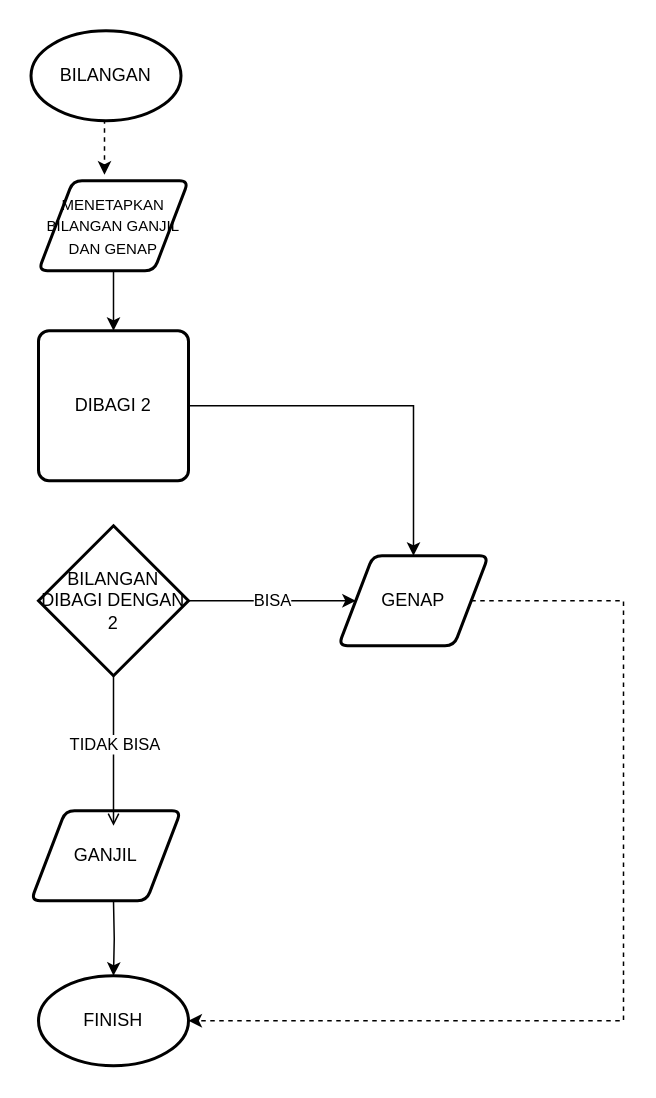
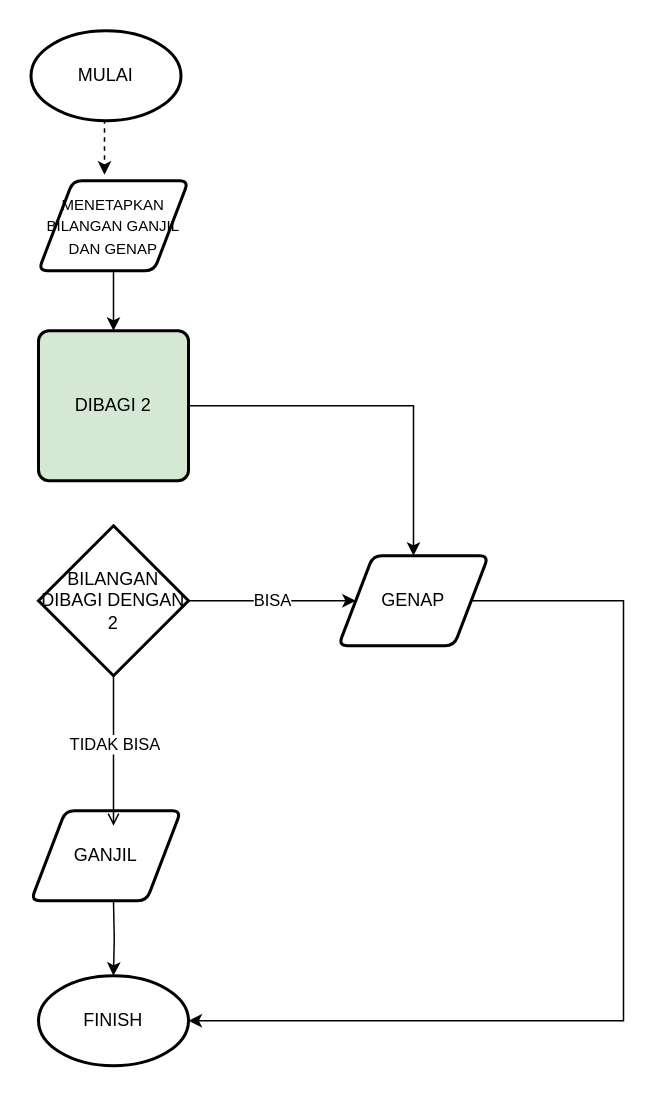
  <mxCell id="0" />
  <mxCell id="1" parent="0" />
- <mxCell id="2" value="BILANGAN" style="strokeWidth=2;html=1;shape=mxgraph.flowchart.start_1;whiteSpace=wrap;" vertex="1" parent="1"><mxGeometry x="20" y="20" width="100" height="60" as="geometry" /></mxCell>
+ <mxCell id="2" value="MULAI" style="strokeWidth=2;html=1;shape=mxgraph.flowchart.start_1;whiteSpace=wrap;" vertex="1" parent="1"><mxGeometry x="20" y="20" width="100" height="60" as="geometry" /></mxCell>
  <mxCell id="3" style="edgeStyle=orthogonalEdgeStyle;rounded=0;orthogonalLoop=1;jettySize=auto;html=1;exitX=0.5;exitY=1;exitDx=0;exitDy=0;entryX=0.5;entryY=0;entryDx=0;entryDy=0;" edge="1" parent="1" source="4" target="7"><mxGeometry relative="1" as="geometry" /></mxCell>
  <mxCell id="4" value="&lt;font style=&quot;font-size: 10px;&quot;&gt;MENETAPKAN BILANGAN GANJIL DAN GENAP&lt;br&gt;&lt;/font&gt;" style="shape=parallelogram;html=1;strokeWidth=2;perimeter=parallelogramPerimeter;whiteSpace=wrap;rounded=1;arcSize=12;size=0.23;" vertex="1" parent="1"><mxGeometry x="25" y="120" width="100" height="60" as="geometry" /></mxCell>
  <mxCell id="5" style="edgeStyle=orthogonalEdgeStyle;rounded=0;orthogonalLoop=1;jettySize=auto;html=1;exitX=0.5;exitY=1;exitDx=0;exitDy=0;exitPerimeter=0;entryX=0.44;entryY=-0.067;entryDx=0;entryDy=0;entryPerimeter=0;dashed=1;" edge="1" parent="1" source="2" target="4"><mxGeometry relative="1" as="geometry" /></mxCell>
  <mxCell id="6" style="edgeStyle=orthogonalEdgeStyle;rounded=0;orthogonalLoop=1;jettySize=auto;html=1;" edge="1" parent="1" source="7" target="14"><mxGeometry relative="1" as="geometry" /></mxCell>
- <mxCell id="7" value="DIBAGI 2" style="rounded=1;whiteSpace=wrap;html=1;absoluteArcSize=1;arcSize=14;strokeWidth=2;" vertex="1" parent="1"><mxGeometry x="25" y="220" width="100" height="100" as="geometry" /></mxCell>
+ <mxCell id="7" value="DIBAGI 2" style="rounded=1;whiteSpace=wrap;html=1;absoluteArcSize=1;arcSize=14;strokeWidth=2;fillColor=#d5e8d4;" vertex="1" parent="1"><mxGeometry x="25" y="220" width="100" height="100" as="geometry" /></mxCell>
  <mxCell id="8" value="BISA" style="edgeStyle=orthogonalEdgeStyle;rounded=0;orthogonalLoop=1;jettySize=auto;html=1;exitX=1;exitY=0.5;exitDx=0;exitDy=0;exitPerimeter=0;entryX=0;entryY=0.5;entryDx=0;entryDy=0;" edge="1" parent="1" source="9" target="14"><mxGeometry relative="1" as="geometry"><mxPoint x="225" y="400" as="targetPoint" /></mxGeometry></mxCell>
  <mxCell id="9" value="BILANGAN DIBAGI DENGAN 2" style="strokeWidth=2;html=1;shape=mxgraph.flowchart.decision;whiteSpace=wrap;" vertex="1" parent="1"><mxGeometry x="25" y="350" width="100" height="100" as="geometry" /></mxCell>
  <mxCell id="10" value="FINISH" style="strokeWidth=2;html=1;shape=mxgraph.flowchart.start_1;whiteSpace=wrap;" vertex="1" parent="1"><mxGeometry x="25" y="650" width="100" height="60" as="geometry" /></mxCell>
  <mxCell id="11" style="edgeStyle=orthogonalEdgeStyle;rounded=0;orthogonalLoop=1;jettySize=auto;html=1;entryX=0.5;entryY=0;entryDx=0;entryDy=0;entryPerimeter=0;" edge="1" parent="1" target="10"><mxGeometry relative="1" as="geometry"><mxPoint x="75" y="600" as="sourcePoint" /></mxGeometry></mxCell>
- <mxCell id="12" style="edgeStyle=orthogonalEdgeStyle;rounded=0;orthogonalLoop=1;jettySize=auto;html=1;entryX=1;entryY=0.5;entryDx=0;entryDy=0;entryPerimeter=0;exitX=1;exitY=0.5;exitDx=0;exitDy=0;dashed=1;" edge="1" parent="1" source="14" target="10"><mxGeometry relative="1" as="geometry"><mxPoint x="325" y="400" as="sourcePoint" /><Array as="points"><mxPoint x="415" y="400" /><mxPoint x="415" y="680" /></Array></mxGeometry></mxCell>
+ <mxCell id="12" style="edgeStyle=orthogonalEdgeStyle;rounded=0;orthogonalLoop=1;jettySize=auto;html=1;entryX=1;entryY=0.5;entryDx=0;entryDy=0;entryPerimeter=0;exitX=1;exitY=0.5;exitDx=0;exitDy=0;" edge="1" parent="1" source="14" target="10"><mxGeometry relative="1" as="geometry"><mxPoint x="325" y="400" as="sourcePoint" /><Array as="points"><mxPoint x="415" y="400" /><mxPoint x="415" y="680" /></Array></mxGeometry></mxCell>
  <mxCell id="13" value="GANJIL" style="shape=parallelogram;html=1;strokeWidth=2;perimeter=parallelogramPerimeter;whiteSpace=wrap;rounded=1;arcSize=12;size=0.23;" vertex="1" parent="1"><mxGeometry x="20" y="540" width="100" height="60" as="geometry" /></mxCell>
  <mxCell id="14" value="GENAP" style="shape=parallelogram;html=1;strokeWidth=2;perimeter=parallelogramPerimeter;whiteSpace=wrap;rounded=1;arcSize=12;size=0.23;" vertex="1" parent="1"><mxGeometry x="225" y="370" width="100" height="60" as="geometry" /></mxCell>
  <mxCell id="15" style="edgeStyle=orthogonalEdgeStyle;rounded=0;orthogonalLoop=1;jettySize=auto;html=1;entryX=0.55;entryY=0.167;entryDx=0;entryDy=0;entryPerimeter=0;endArrow=open;" edge="1" parent="1" source="9" target="13"><mxGeometry relative="1" as="geometry" /></mxCell>
  <mxCell id="16" value="TIDAK BISA" style="edgeLabel;html=1;align=center;verticalAlign=middle;resizable=0;points=[];" vertex="1" connectable="0" parent="15"><mxGeometry x="-0.1" relative="1" as="geometry"><mxPoint as="offset" /></mxGeometry></mxCell>
